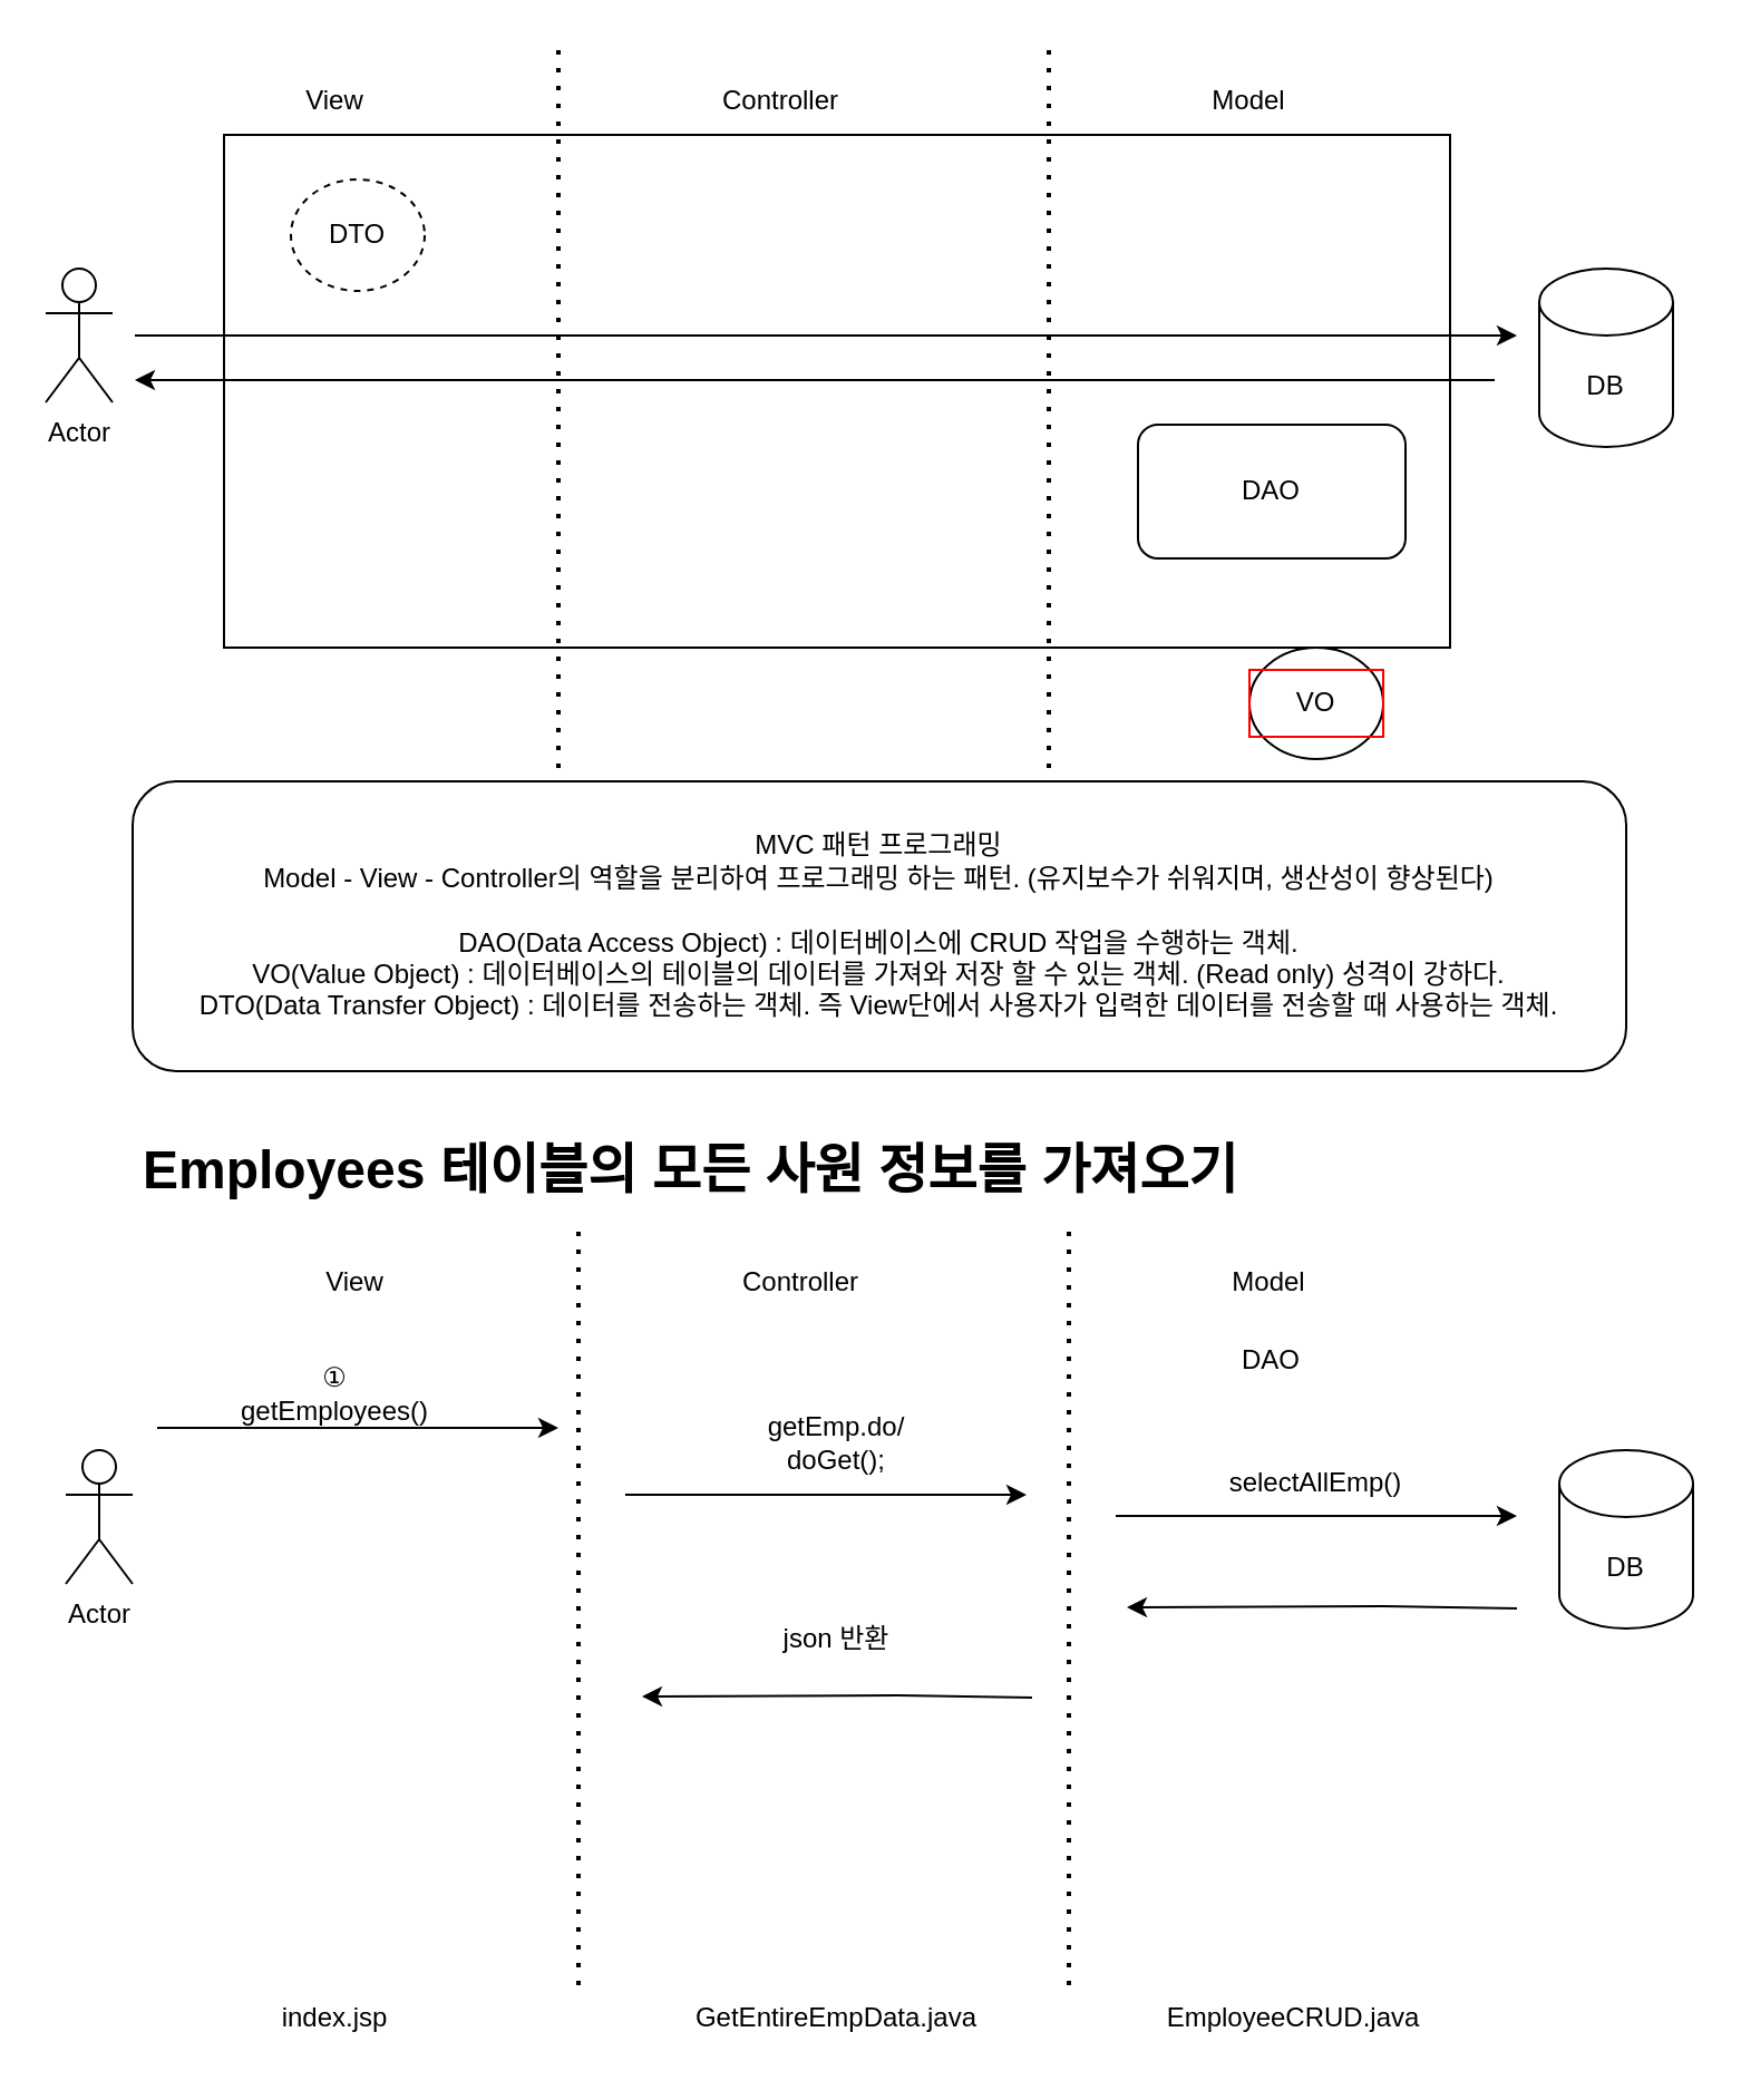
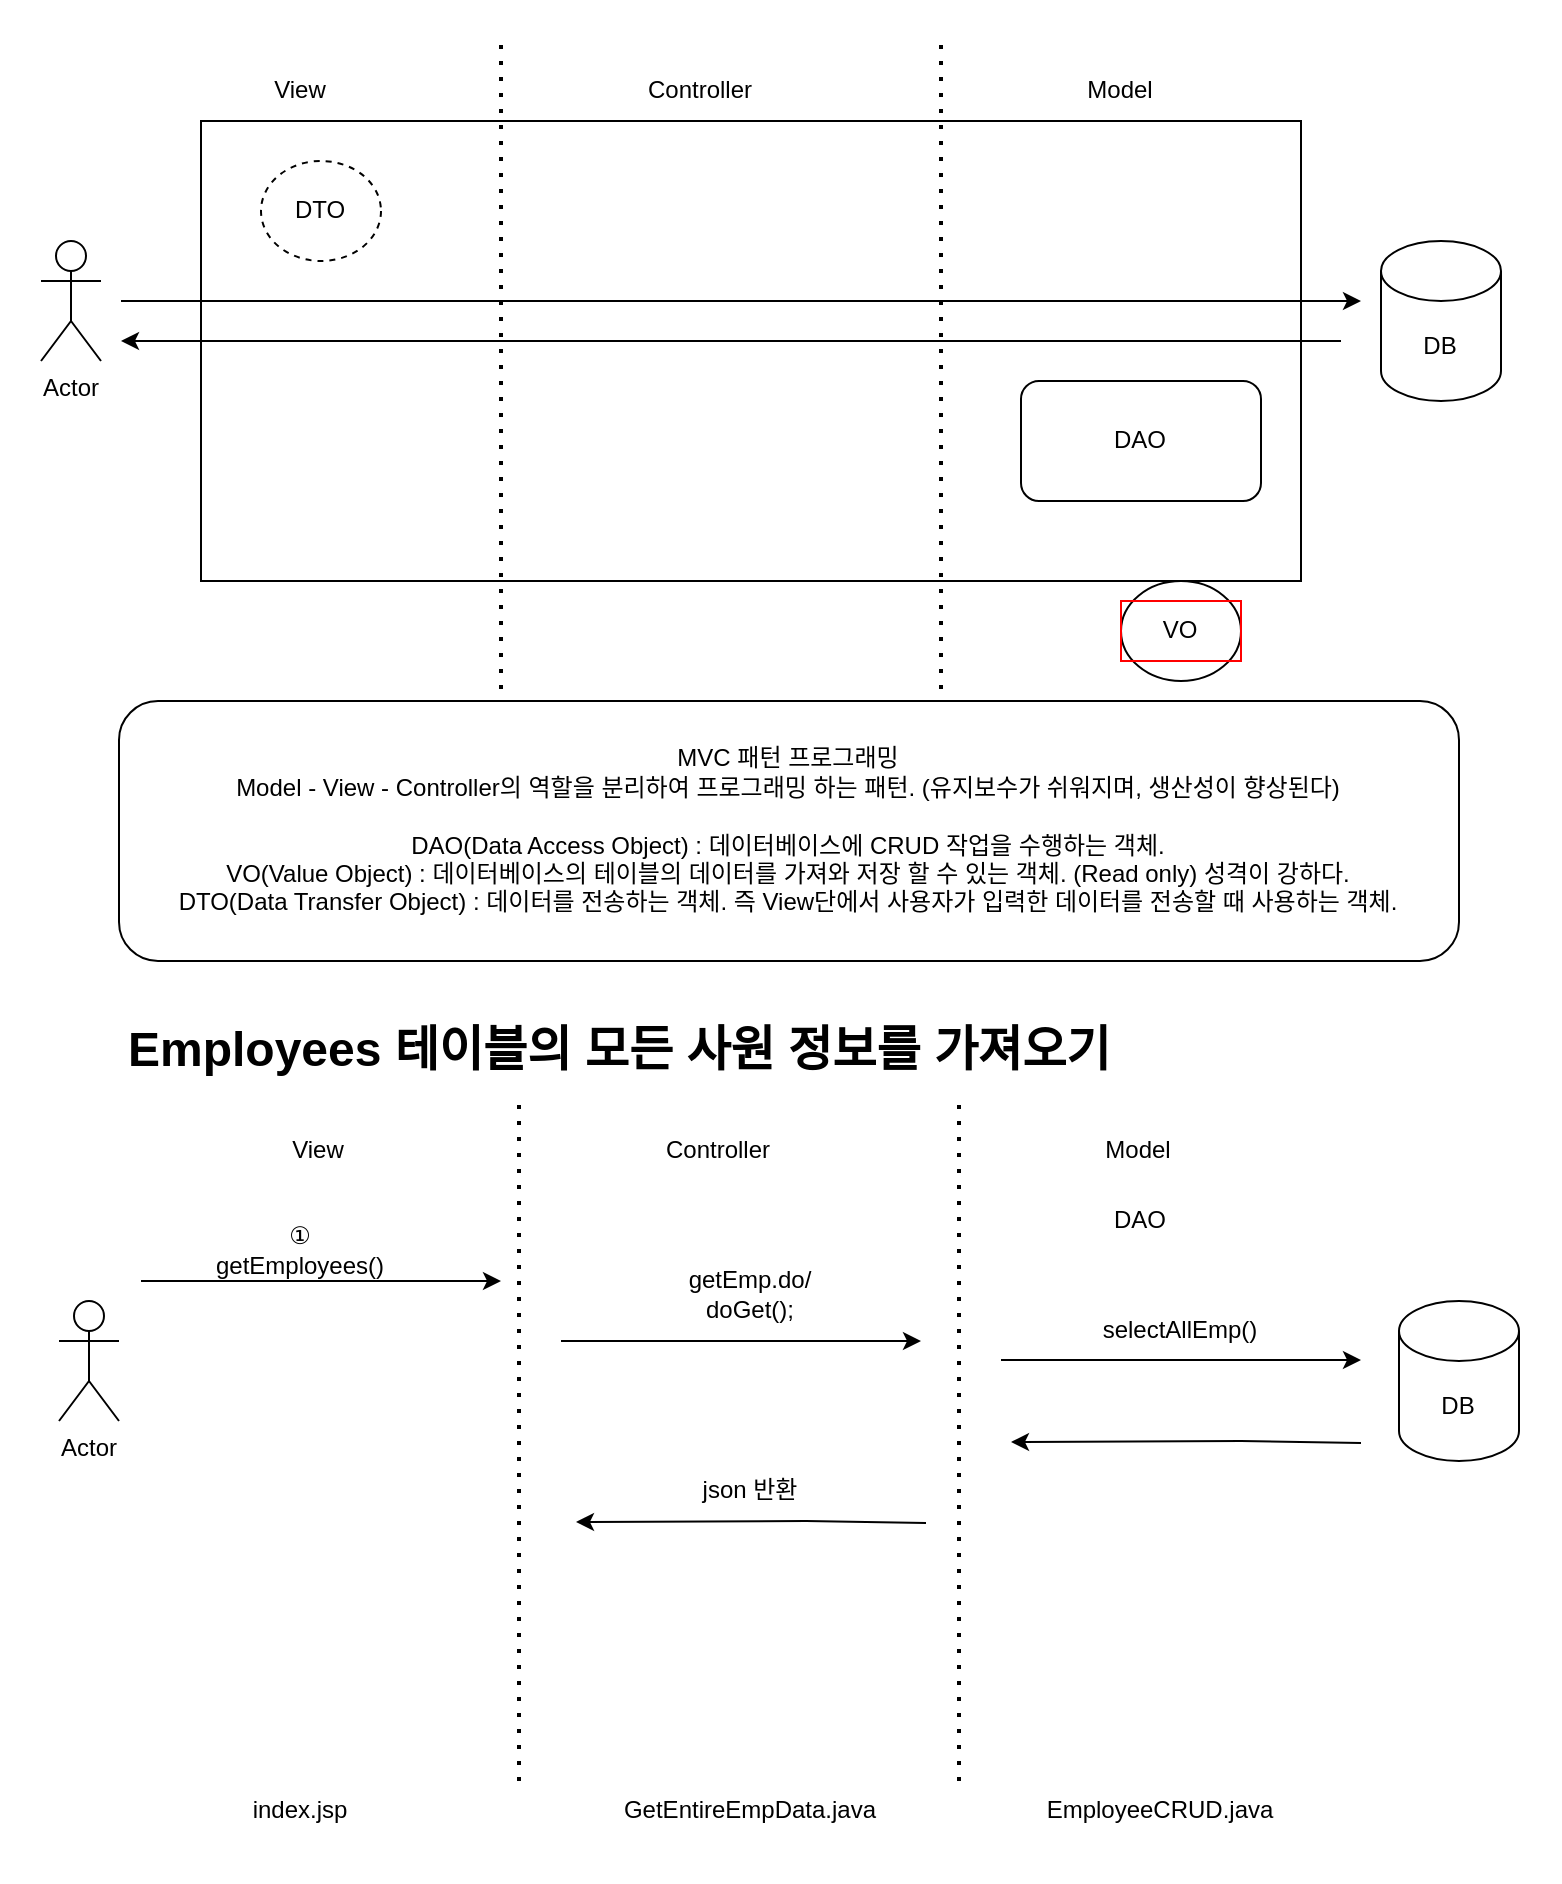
  <mxCell id="0" />
  <mxCell id="1" parent="0" />
  <mxCell id="2" value="Actor" style="shape=umlActor;verticalLabelPosition=bottom;verticalAlign=top;html=1;outlineConnect=0;" parent="1" vertex="1"><mxGeometry x="20" y="120" width="30" height="60" as="geometry" /></mxCell>
  <mxCell id="3" value="DB" style="shape=cylinder3;whiteSpace=wrap;html=1;boundedLbl=1;backgroundOutline=1;size=15;" parent="1" vertex="1"><mxGeometry x="690" y="120" width="60" height="80" as="geometry" /></mxCell>
  <mxCell id="4" value="" style="rounded=0;whiteSpace=wrap;html=1;" parent="1" vertex="1"><mxGeometry x="100" y="60" width="550" height="230" as="geometry" /></mxCell>
  <mxCell id="5" value="" style="endArrow=none;dashed=1;html=1;dashPattern=1 3;strokeWidth=2;rounded=0;" parent="1" edge="1"><mxGeometry width="50" height="50" relative="1" as="geometry"><mxPoint x="250" y="360" as="sourcePoint" /><mxPoint x="250" y="20" as="targetPoint" /></mxGeometry></mxCell>
  <mxCell id="6" value="View" style="text;html=1;strokeColor=none;fillColor=none;align=center;verticalAlign=middle;whiteSpace=wrap;rounded=0;" parent="1" vertex="1"><mxGeometry x="120" y="30" width="60" height="30" as="geometry" /></mxCell>
  <mxCell id="7" value="Controller" style="text;html=1;strokeColor=none;fillColor=none;align=center;verticalAlign=middle;whiteSpace=wrap;rounded=0;" parent="1" vertex="1"><mxGeometry x="320" y="30" width="60" height="30" as="geometry" /></mxCell>
  <mxCell id="8" value="" style="endArrow=none;dashed=1;html=1;dashPattern=1 3;strokeWidth=2;rounded=0;" parent="1" edge="1"><mxGeometry width="50" height="50" relative="1" as="geometry"><mxPoint x="470" y="360" as="sourcePoint" /><mxPoint x="470" y="20" as="targetPoint" /></mxGeometry></mxCell>
  <mxCell id="9" value="Model" style="text;html=1;strokeColor=none;fillColor=none;align=center;verticalAlign=middle;whiteSpace=wrap;rounded=0;" parent="1" vertex="1"><mxGeometry x="530" y="30" width="60" height="30" as="geometry" /></mxCell>
  <mxCell id="10" value="" style="endArrow=classic;html=1;rounded=0;" parent="1" edge="1"><mxGeometry width="50" height="50" relative="1" as="geometry"><mxPoint x="60" y="150" as="sourcePoint" /><mxPoint x="680" y="150" as="targetPoint" /></mxGeometry></mxCell>
  <mxCell id="11" value="" style="endArrow=classic;html=1;rounded=0;" parent="1" edge="1"><mxGeometry width="50" height="50" relative="1" as="geometry"><mxPoint x="670" y="170" as="sourcePoint" /><mxPoint x="60" y="170" as="targetPoint" /></mxGeometry></mxCell>
  <mxCell id="12" value="" style="ellipse;whiteSpace=wrap;html=1;" parent="1" vertex="1"><mxGeometry x="560" y="290" width="60" height="50" as="geometry" /></mxCell>
  <mxCell id="13" value="VO" style="text;html=1;strokeColor=#FF0000;fillColor=none;align=center;verticalAlign=middle;whiteSpace=wrap;rounded=0;" parent="1" vertex="1"><mxGeometry x="560" y="300" width="60" height="30" as="geometry" /></mxCell>
  <mxCell id="14" value="DTO" style="ellipse;whiteSpace=wrap;html=1;dashed=1;" parent="1" vertex="1"><mxGeometry x="130" y="80" width="60" height="50" as="geometry" /></mxCell>
  <mxCell id="15" value="DAO" style="rounded=1;whiteSpace=wrap;html=1;" parent="1" vertex="1"><mxGeometry x="510" y="190" width="120" height="60" as="geometry" /></mxCell>
  <mxCell id="16" value="MVC 패턴 프로그래밍&lt;br&gt;Model - View - Controller의 역할을 분리하여 프로그래밍 하는 패턴. (유지보수가 쉬워지며, 생산성이 향상된다)&lt;br&gt;&lt;br&gt;DAO(Data Access Object) : 데이터베이스에 CRUD 작업을 수행하는 객체.&lt;br&gt;VO(Value Object) : 데이터베이스의 테이블의 데이터를 가져와 저장 할 수 있는 객체. (Read only) 성격이 강하다.&lt;br&gt;DTO(Data Transfer Object) : 데이터를 전송하는 객체. 즉 View단에서 사용자가 입력한 데이터를 전송할 때 사용하는 객체." style="rounded=1;whiteSpace=wrap;html=1;" parent="1" vertex="1"><mxGeometry x="59" y="350" width="670" height="130" as="geometry" /></mxCell>
  <mxCell id="17" value="Actor" style="shape=umlActor;verticalLabelPosition=bottom;verticalAlign=top;html=1;outlineConnect=0;" parent="1" vertex="1"><mxGeometry x="29" y="650" width="30" height="60" as="geometry" /></mxCell>
  <mxCell id="18" value="DB" style="shape=cylinder3;whiteSpace=wrap;html=1;boundedLbl=1;backgroundOutline=1;size=15;" parent="1" vertex="1"><mxGeometry x="699" y="650" width="60" height="80" as="geometry" /></mxCell>
  <mxCell id="19" value="" style="endArrow=none;dashed=1;html=1;dashPattern=1 3;strokeWidth=2;rounded=0;" parent="1" edge="1"><mxGeometry width="50" height="50" relative="1" as="geometry"><mxPoint x="259" y="890" as="sourcePoint" /><mxPoint x="259" y="550" as="targetPoint" /></mxGeometry></mxCell>
  <mxCell id="20" value="View" style="text;html=1;strokeColor=none;fillColor=none;align=center;verticalAlign=middle;whiteSpace=wrap;rounded=0;" parent="1" vertex="1"><mxGeometry x="129" y="560" width="60" height="30" as="geometry" /></mxCell>
  <mxCell id="21" value="Controller" style="text;html=1;strokeColor=none;fillColor=none;align=center;verticalAlign=middle;whiteSpace=wrap;rounded=0;" parent="1" vertex="1"><mxGeometry x="329" y="560" width="60" height="30" as="geometry" /></mxCell>
  <mxCell id="22" value="" style="endArrow=none;dashed=1;html=1;dashPattern=1 3;strokeWidth=2;rounded=0;" parent="1" edge="1"><mxGeometry width="50" height="50" relative="1" as="geometry"><mxPoint x="479" y="890" as="sourcePoint" /><mxPoint x="479" y="550" as="targetPoint" /></mxGeometry></mxCell>
  <mxCell id="23" value="Model" style="text;html=1;strokeColor=none;fillColor=none;align=center;verticalAlign=middle;whiteSpace=wrap;rounded=0;" parent="1" vertex="1"><mxGeometry x="539" y="560" width="60" height="30" as="geometry" /></mxCell>
  <mxCell id="24" value="&lt;h1&gt;Employees 테이블의 모든 사원 정보를 가져오기&lt;/h1&gt;" style="text;html=1;strokeColor=none;fillColor=none;spacing=5;spacingTop=-20;whiteSpace=wrap;overflow=hidden;rounded=0;" parent="1" vertex="1"><mxGeometry x="59" y="505" width="651" height="120" as="geometry" /></mxCell>
  <mxCell id="25" value="index.jsp" style="text;html=1;strokeColor=none;fillColor=none;align=center;verticalAlign=middle;whiteSpace=wrap;rounded=0;" parent="1" vertex="1"><mxGeometry x="120" y="890" width="60" height="30" as="geometry" /></mxCell>
  <mxCell id="26" value="" style="endArrow=classic;html=1;rounded=0;" parent="1" edge="1"><mxGeometry width="50" height="50" relative="1" as="geometry"><mxPoint x="70" y="640" as="sourcePoint" /><mxPoint x="250" y="640" as="targetPoint" /><Array as="points"><mxPoint x="170" y="640" /></Array></mxGeometry></mxCell>
  <mxCell id="27" value="① getEmployees()" style="text;html=1;strokeColor=none;fillColor=none;align=center;verticalAlign=middle;whiteSpace=wrap;rounded=0;" parent="1" vertex="1"><mxGeometry x="120" y="610" width="60" height="30" as="geometry" /></mxCell>
  <mxCell id="28" value="" style="endArrow=classic;html=1;rounded=0;" parent="1" edge="1"><mxGeometry width="50" height="50" relative="1" as="geometry"><mxPoint x="280" y="670" as="sourcePoint" /><mxPoint x="460" y="670" as="targetPoint" /><Array as="points"><mxPoint x="380" y="670" /></Array></mxGeometry></mxCell>
  <mxCell id="29" value="&lt;br&gt;getEmp.do/&lt;br&gt;doGet();" style="text;html=1;strokeColor=none;fillColor=none;align=center;verticalAlign=middle;whiteSpace=wrap;rounded=0;" parent="1" vertex="1"><mxGeometry x="345" y="625" width="60" height="30" as="geometry" /></mxCell>
  <mxCell id="30" value="GetEntireEmpData.java" style="text;html=1;strokeColor=none;fillColor=none;align=center;verticalAlign=middle;whiteSpace=wrap;rounded=0;" parent="1" vertex="1"><mxGeometry x="345" y="890" width="60" height="30" as="geometry" /></mxCell>
  <mxCell id="31" value="DAO" style="text;html=1;strokeColor=none;fillColor=none;align=center;verticalAlign=middle;whiteSpace=wrap;rounded=0;" parent="1" vertex="1"><mxGeometry x="540" y="595" width="60" height="30" as="geometry" /></mxCell>
  <mxCell id="32" value="EmployeeCRUD.java" style="text;html=1;strokeColor=none;fillColor=none;align=center;verticalAlign=middle;whiteSpace=wrap;rounded=0;" vertex="1" parent="1"><mxGeometry x="550" y="890" width="60" height="30" as="geometry" /></mxCell>
  <mxCell id="33" value="" style="endArrow=classic;html=1;rounded=0;" edge="1" parent="1"><mxGeometry width="50" height="50" relative="1" as="geometry"><mxPoint x="500" y="679.5" as="sourcePoint" /><mxPoint x="680" y="679.5" as="targetPoint" /><Array as="points"><mxPoint x="600" y="679.5" /></Array></mxGeometry></mxCell>
  <mxCell id="34" value="selectAllEmp()" style="text;html=1;strokeColor=none;fillColor=none;align=center;verticalAlign=middle;whiteSpace=wrap;rounded=0;" vertex="1" parent="1"><mxGeometry x="560" y="650" width="60" height="30" as="geometry" /></mxCell>
  <mxCell id="35" value="" style="endArrow=classic;html=1;rounded=0;" edge="1" parent="1"><mxGeometry width="50" height="50" relative="1" as="geometry"><mxPoint x="680" y="721" as="sourcePoint" /><mxPoint x="505" y="720.5" as="targetPoint" /><Array as="points"><mxPoint x="620" y="720" /></Array></mxGeometry></mxCell>
  <mxCell id="36" value="" style="endArrow=classic;html=1;rounded=0;" edge="1" parent="1"><mxGeometry width="50" height="50" relative="1" as="geometry"><mxPoint x="462.5" y="761" as="sourcePoint" /><mxPoint x="287.5" y="760.5" as="targetPoint" /><Array as="points"><mxPoint x="402.5" y="760" /></Array></mxGeometry></mxCell>
- <mxCell id="37" value="json 반환" style="text;html=1;strokeColor=none;fillColor=none;align=center;verticalAlign=middle;whiteSpace=wrap;rounded=0;" vertex="1" parent="1"><mxGeometry x="345" y="720" width="60" height="30" as="geometry" /></mxCell>
+ <mxCell id="37" value="json 반환" style="text;html=1;strokeColor=none;fillColor=none;align=center;verticalAlign=middle;whiteSpace=wrap;rounded=0;" vertex="1" parent="1"><mxGeometry x="345" y="730" width="60" height="30" as="geometry" /></mxCell>
